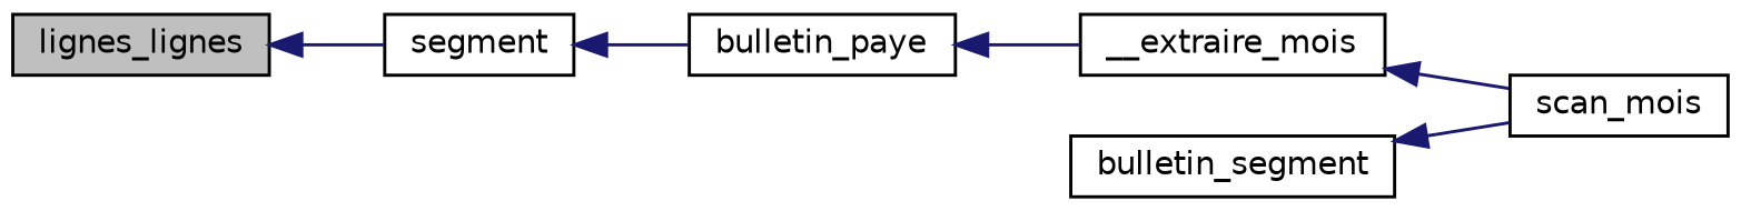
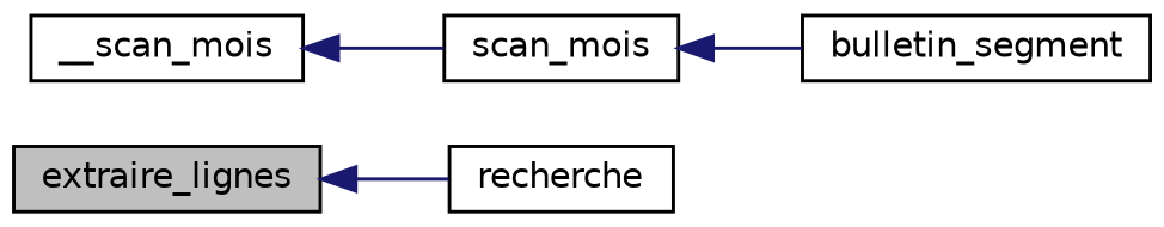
  digraph {
    rankdir=LR
    node [color=black fillcolor=white fontname=Helvetica fontsize=10 shape=record style=filled]
    edge [color=midnightblue dir=back fontname=Helvetica fontsize=10 labelfontname=Helvetica labelfontsize=10 style=solid]
-   n1 [fillcolor=grey75 fontcolor=black height=0.2 label=lignes_lignes width=0.4]
-   n2 [height=0.2 label=segment width=0.4]
-   n3 [height=0.2 label=bulletin_paye width=0.4]
-   n4 [height=0.2 label=__extraire_mois width=0.4]
+   n1 [fillcolor=grey75 fontcolor=black height=0.2 label=extraire_lignes width=0.4]
+   n2 [height=0.2 label=recherche width=0.4]
+   n4 [height=0.2 label=__scan_mois width=0.4]
    n5 [height=0.2 label=scan_mois width=0.4]
    n6 [height=0.2 label=bulletin_segment width=0.4]
    n1 -> n2
-   n2 -> n3
-   n3 -> n4
    n4 -> n5
-   n6 -> n5
+   n5 -> n6
  }
